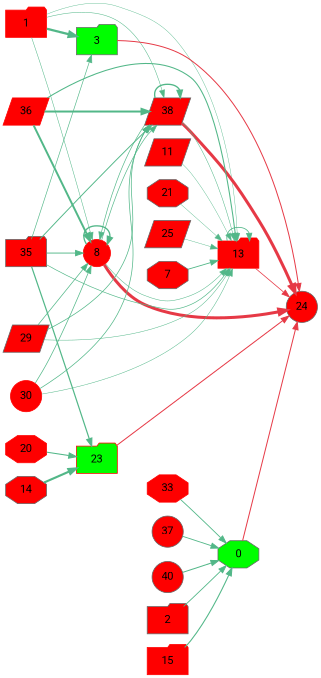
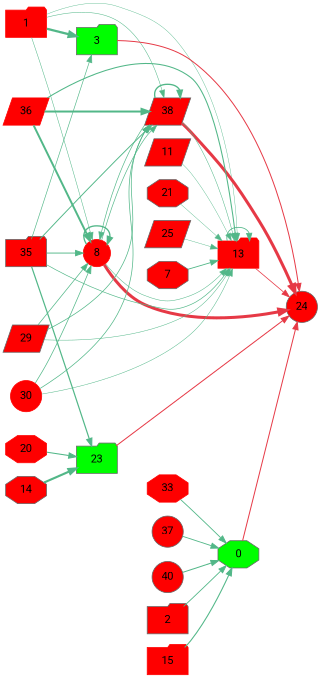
  digraph {
    rankdir=LR
    fontname=Roboto
    node [fillcolor="#fe0000" shape=folder style=filled color=gray40 fontname=Roboto]
    edge [color="#52b788" penwidth=0.67 style=solid fontname=Roboto]
    n1 [fillcolor="#00fe00" label=0 shape=octagon]
    n2 [label=24 shape=circle]
    n3 [label=1 color=red]
    n4 [fillcolor="#00fe00" label=3]
    n5 [label=8 shape=circle color=red]
    n6 [label=13 color=red]
    n7 [label=38 shape=parallelogram]
    n8 [label=2]
    n9 [label=7 shape=octagon]
    n10 [label=11 shape=parallelogram]
    n11 [label=14 shape=octagon]
-   n12 [fillcolor="#00fe00" label=23 color=red]
+   n12 [fillcolor="#00fe00" label=23]
    n13 [label=15 color=red]
    n14 [label=20 shape=octagon color=red]
    n15 [label=21 shape=octagon]
    n16 [label=25 shape=parallelogram]
    n17 [label=29 shape=parallelogram]
    n18 [label=30 shape=circle color=red]
    n19 [label=33 shape=octagon color=red]
    n20 [label=35]
    n21 [label=36 shape=parallelogram color=red]
    n22 [label=37 shape=circle]
    n23 [label=40 shape=circle]
    n1 -> n2 [color="#e63946" penwidth=1.31]
    n3 -> n4 [penwidth=3.00]
    n3 -> n5
    n3 -> n6 [penwidth=0.53]
    n3 -> n7 [style=bold]
    n4 -> n2 [color="#e63946" penwidth=1.31]
    n5 -> n2 [color="#e63946" penwidth=4.00 style=bold]
    n5 -> n5 [penwidth=1.77]
    n5 -> n6
    n5 -> n7 [penwidth=0.88 style=bold]
    n6 -> n2 [color="#e63946" penwidth=1.00 style=bold]
    n6 -> n6 [penwidth=1.08]
    n7 -> n2 [color="#e63946" penwidth=4.00]
    n7 -> n5 [penwidth=0.88]
    n7 -> n6 [style=bold]
    n7 -> n7 [penwidth=1.77 style=bold]
    n8 -> n1 [penwidth=1.15 style=bold]
    n9 -> n6 [penwidth=1.15]
    n10 -> n6 [penwidth=0.53 style=bold]
    n11 -> n12 [penwidth=2.83]
    n12 -> n2 [color="#e63946" penwidth=1.33]
    n13 -> n1 [penwidth=1.41 style=bold]
    n14 -> n12 [penwidth=1.40 style=bold]
    n15 -> n6 [penwidth=0.53]
    n16 -> n6 [penwidth=0.54 style=bold]
    n17 -> n5 [penwidth=0.95]
    n17 -> n6 [penwidth=0.64 style=bold]
    n17 -> n7 [penwidth=0.95]
    n18 -> n5 [penwidth=0.95]
    n18 -> n6 [penwidth=0.64]
    n18 -> n7 [penwidth=0.95]
    n19 -> n1 [penwidth=1.15 style=bold]
    n20 -> n4 [penwidth=0.86]
    n20 -> n5 [penwidth=1.27]
    n20 -> n6 [penwidth=0.88 style=bold]
    n20 -> n7 [penwidth=1.27 style=bold]
    n20 -> n12 [penwidth=1.60 style=bold]
    n21 -> n5 [penwidth=2.59 style=bold]
    n21 -> n6 [penwidth=1.40]
    n21 -> n7 [penwidth=2.59 style=bold]
    n22 -> n1 [penwidth=1.15]
    n23 -> n1 [penwidth=1.34 style=bold]
  }
